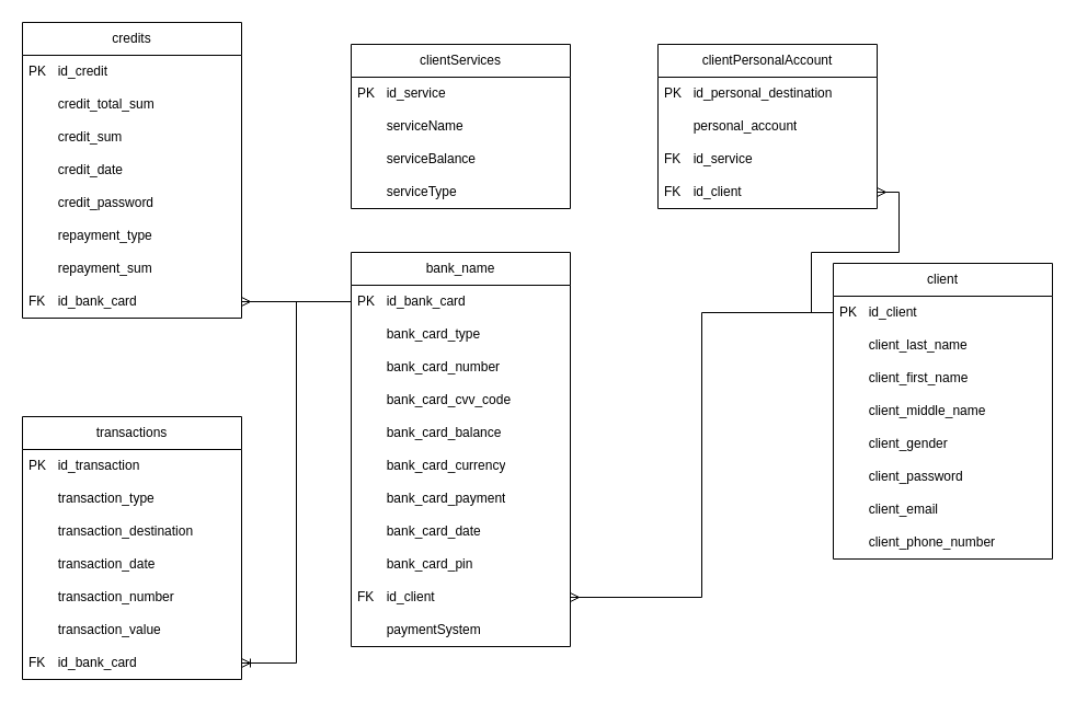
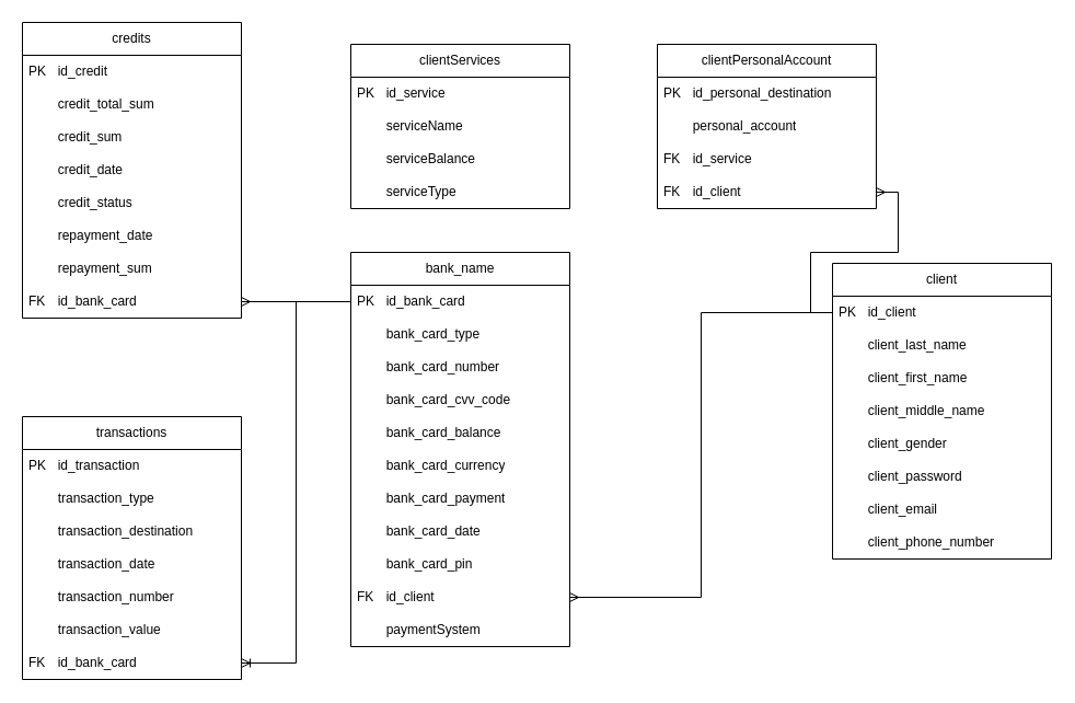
  <mxCell id="0" />
  <mxCell id="1" parent="0" />
  <mxCell id="2" value="clientServices" style="swimlane;fontStyle=0;childLayout=stackLayout;horizontal=1;startSize=30;horizontalStack=0;resizeParent=1;resizeParentMax=0;resizeLast=0;collapsible=1;marginBottom=0;whiteSpace=wrap;html=1;" vertex="1" parent="1"><mxGeometry x="320" y="40" width="200" height="150" as="geometry" /></mxCell>
  <mxCell id="3" value="PK&lt;span style=&quot;white-space: pre;&quot;&gt;&#09;&lt;/span&gt;id_service" style="text;strokeColor=none;fillColor=none;align=left;verticalAlign=middle;spacingLeft=4;spacingRight=4;overflow=hidden;points=[[0,0.5],[1,0.5]];portConstraint=eastwest;rotatable=0;whiteSpace=wrap;html=1;" vertex="1" parent="2"><mxGeometry y="30" width="200" height="30" as="geometry" /></mxCell>
  <mxCell id="4" value="&lt;span style=&quot;white-space: pre;&quot;&gt;&#09;&lt;/span&gt;serviceName" style="text;strokeColor=none;fillColor=none;align=left;verticalAlign=middle;spacingLeft=4;spacingRight=4;overflow=hidden;points=[[0,0.5],[1,0.5]];portConstraint=eastwest;rotatable=0;whiteSpace=wrap;html=1;" vertex="1" parent="2"><mxGeometry y="60" width="200" height="30" as="geometry" /></mxCell>
  <mxCell id="5" value="&amp;nbsp;&amp;nbsp;&lt;span style=&quot;white-space: pre;&quot;&gt;&#09;&lt;/span&gt;serviceBalance" style="text;strokeColor=none;fillColor=none;align=left;verticalAlign=middle;spacingLeft=4;spacingRight=4;overflow=hidden;points=[[0,0.5],[1,0.5]];portConstraint=eastwest;rotatable=0;whiteSpace=wrap;html=1;" vertex="1" parent="2"><mxGeometry y="90" width="200" height="30" as="geometry" /></mxCell>
  <mxCell id="6" value="&amp;nbsp;&amp;nbsp;&lt;span style=&quot;white-space: pre;&quot;&gt;&#09;&lt;/span&gt;serviceType" style="text;strokeColor=none;fillColor=none;align=left;verticalAlign=middle;spacingLeft=4;spacingRight=4;overflow=hidden;points=[[0,0.5],[1,0.5]];portConstraint=eastwest;rotatable=0;whiteSpace=wrap;html=1;" vertex="1" parent="2"><mxGeometry y="120" width="200" height="30" as="geometry" /></mxCell>
  <mxCell id="7" value="clientPersonalAccount" style="swimlane;fontStyle=0;childLayout=stackLayout;horizontal=1;startSize=30;horizontalStack=0;resizeParent=1;resizeParentMax=0;resizeLast=0;collapsible=1;marginBottom=0;whiteSpace=wrap;html=1;" vertex="1" parent="1"><mxGeometry x="600" y="40" width="200" height="150" as="geometry" /></mxCell>
  <mxCell id="8" value="PK&lt;span style=&quot;white-space: pre;&quot;&gt;&#09;&lt;/span&gt;id_personal_destination" style="text;strokeColor=none;fillColor=none;align=left;verticalAlign=middle;spacingLeft=4;spacingRight=4;overflow=hidden;points=[[0,0.5],[1,0.5]];portConstraint=eastwest;rotatable=0;whiteSpace=wrap;html=1;" vertex="1" parent="7"><mxGeometry y="30" width="200" height="30" as="geometry" /></mxCell>
  <mxCell id="9" value="&amp;nbsp;&amp;nbsp;&lt;span style=&quot;white-space: pre;&quot;&gt;&#09;&lt;/span&gt;personal_account" style="text;strokeColor=none;fillColor=none;align=left;verticalAlign=middle;spacingLeft=4;spacingRight=4;overflow=hidden;points=[[0,0.5],[1,0.5]];portConstraint=eastwest;rotatable=0;whiteSpace=wrap;html=1;" vertex="1" parent="7"><mxGeometry y="60" width="200" height="30" as="geometry" /></mxCell>
  <mxCell id="10" value="FK&lt;span style=&quot;white-space: pre;&quot;&gt;&#09;&lt;/span&gt;id_service" style="text;strokeColor=none;fillColor=none;align=left;verticalAlign=middle;spacingLeft=4;spacingRight=4;overflow=hidden;points=[[0,0.5],[1,0.5]];portConstraint=eastwest;rotatable=0;whiteSpace=wrap;html=1;" vertex="1" parent="7"><mxGeometry y="90" width="200" height="30" as="geometry" /></mxCell>
  <mxCell id="11" value="FK&lt;span style=&quot;white-space: pre;&quot;&gt;&#09;&lt;/span&gt;id_client" style="text;strokeColor=none;fillColor=none;align=left;verticalAlign=middle;spacingLeft=4;spacingRight=4;overflow=hidden;points=[[0,0.5],[1,0.5]];portConstraint=eastwest;rotatable=0;whiteSpace=wrap;html=1;" vertex="1" parent="7"><mxGeometry y="120" width="200" height="30" as="geometry" /></mxCell>
  <mxCell id="12" value="client" style="swimlane;fontStyle=0;childLayout=stackLayout;horizontal=1;startSize=30;horizontalStack=0;resizeParent=1;resizeParentMax=0;resizeLast=0;collapsible=1;marginBottom=0;whiteSpace=wrap;html=1;" vertex="1" parent="1"><mxGeometry x="760" y="240" width="200" height="270" as="geometry" /></mxCell>
  <mxCell id="13" value="PK&lt;span style=&quot;white-space: pre;&quot;&gt;&#09;&lt;/span&gt;id_client" style="text;strokeColor=none;fillColor=none;align=left;verticalAlign=middle;spacingLeft=4;spacingRight=4;overflow=hidden;points=[[0,0.5],[1,0.5]];portConstraint=eastwest;rotatable=0;whiteSpace=wrap;html=1;" vertex="1" parent="12"><mxGeometry y="30" width="200" height="30" as="geometry" /></mxCell>
  <mxCell id="14" value="&amp;nbsp;&amp;nbsp;&lt;span style=&quot;white-space: pre;&quot;&gt;&#09;&lt;/span&gt;client_last_name" style="text;strokeColor=none;fillColor=none;align=left;verticalAlign=middle;spacingLeft=4;spacingRight=4;overflow=hidden;points=[[0,0.5],[1,0.5]];portConstraint=eastwest;rotatable=0;whiteSpace=wrap;html=1;" vertex="1" parent="12"><mxGeometry y="60" width="200" height="30" as="geometry" /></mxCell>
  <mxCell id="15" value="&amp;nbsp;&amp;nbsp;&lt;span style=&quot;white-space: pre;&quot;&gt;&#09;&lt;/span&gt;client_first_name" style="text;strokeColor=none;fillColor=none;align=left;verticalAlign=middle;spacingLeft=4;spacingRight=4;overflow=hidden;points=[[0,0.5],[1,0.5]];portConstraint=eastwest;rotatable=0;whiteSpace=wrap;html=1;" vertex="1" parent="12"><mxGeometry y="90" width="200" height="30" as="geometry" /></mxCell>
  <mxCell id="16" value="&amp;nbsp;&amp;nbsp;&lt;span style=&quot;white-space: pre;&quot;&gt;&#09;&lt;/span&gt;client_middle_name" style="text;strokeColor=none;fillColor=none;align=left;verticalAlign=middle;spacingLeft=4;spacingRight=4;overflow=hidden;points=[[0,0.5],[1,0.5]];portConstraint=eastwest;rotatable=0;whiteSpace=wrap;html=1;" vertex="1" parent="12"><mxGeometry y="120" width="200" height="30" as="geometry" /></mxCell>
  <mxCell id="17" value="&amp;nbsp;&amp;nbsp;&lt;span style=&quot;white-space: pre;&quot;&gt;&#09;&lt;/span&gt;client_gender" style="text;strokeColor=none;fillColor=none;align=left;verticalAlign=middle;spacingLeft=4;spacingRight=4;overflow=hidden;points=[[0,0.5],[1,0.5]];portConstraint=eastwest;rotatable=0;whiteSpace=wrap;html=1;" vertex="1" parent="12"><mxGeometry y="150" width="200" height="30" as="geometry" /></mxCell>
  <mxCell id="18" value="&amp;nbsp;&amp;nbsp;&lt;span style=&quot;white-space: pre;&quot;&gt;&#09;&lt;/span&gt;client_password" style="text;strokeColor=none;fillColor=none;align=left;verticalAlign=middle;spacingLeft=4;spacingRight=4;overflow=hidden;points=[[0,0.5],[1,0.5]];portConstraint=eastwest;rotatable=0;whiteSpace=wrap;html=1;" vertex="1" parent="12"><mxGeometry y="180" width="200" height="30" as="geometry" /></mxCell>
  <mxCell id="19" value="&amp;nbsp;&amp;nbsp;&lt;span style=&quot;white-space: pre;&quot;&gt;&#09;&lt;/span&gt;client_email" style="text;strokeColor=none;fillColor=none;align=left;verticalAlign=middle;spacingLeft=4;spacingRight=4;overflow=hidden;points=[[0,0.5],[1,0.5]];portConstraint=eastwest;rotatable=0;whiteSpace=wrap;html=1;" vertex="1" parent="12"><mxGeometry y="210" width="200" height="30" as="geometry" /></mxCell>
  <mxCell id="20" value="&amp;nbsp;&amp;nbsp;&lt;span style=&quot;white-space: pre;&quot;&gt;&#09;&lt;/span&gt;client_phone_number" style="text;strokeColor=none;fillColor=none;align=left;verticalAlign=middle;spacingLeft=4;spacingRight=4;overflow=hidden;points=[[0,0.5],[1,0.5]];portConstraint=eastwest;rotatable=0;whiteSpace=wrap;html=1;" vertex="1" parent="12"><mxGeometry y="240" width="200" height="30" as="geometry" /></mxCell>
  <mxCell id="21" style="edgeStyle=orthogonalEdgeStyle;rounded=0;orthogonalLoop=1;jettySize=auto;html=1;exitX=0;exitY=0.5;exitDx=0;exitDy=0;entryX=1;entryY=0.5;entryDx=0;entryDy=0;endArrow=ERmany;endFill=0;" edge="1" parent="1" source="13" target="11"><mxGeometry relative="1" as="geometry" /></mxCell>
  <mxCell id="22" value="bank_name" style="swimlane;fontStyle=0;childLayout=stackLayout;horizontal=1;startSize=30;horizontalStack=0;resizeParent=1;resizeParentMax=0;resizeLast=0;collapsible=1;marginBottom=0;whiteSpace=wrap;html=1;" vertex="1" parent="1"><mxGeometry x="320" y="230" width="200" height="360" as="geometry" /></mxCell>
  <mxCell id="23" value="PK&lt;span style=&quot;white-space: pre;&quot;&gt;&#09;&lt;/span&gt;id_bank_card" style="text;strokeColor=none;fillColor=none;align=left;verticalAlign=middle;spacingLeft=4;spacingRight=4;overflow=hidden;points=[[0,0.5],[1,0.5]];portConstraint=eastwest;rotatable=0;whiteSpace=wrap;html=1;" vertex="1" parent="22"><mxGeometry y="30" width="200" height="30" as="geometry" /></mxCell>
  <mxCell id="24" value="&amp;nbsp;&amp;nbsp;&lt;span style=&quot;white-space: pre;&quot;&gt;&#09;&lt;/span&gt;bank_card_type" style="text;strokeColor=none;fillColor=none;align=left;verticalAlign=middle;spacingLeft=4;spacingRight=4;overflow=hidden;points=[[0,0.5],[1,0.5]];portConstraint=eastwest;rotatable=0;whiteSpace=wrap;html=1;" vertex="1" parent="22"><mxGeometry y="60" width="200" height="30" as="geometry" /></mxCell>
  <mxCell id="25" value="&amp;nbsp;&amp;nbsp;&lt;span style=&quot;white-space: pre;&quot;&gt;&#09;&lt;/span&gt;bank_card_number" style="text;strokeColor=none;fillColor=none;align=left;verticalAlign=middle;spacingLeft=4;spacingRight=4;overflow=hidden;points=[[0,0.5],[1,0.5]];portConstraint=eastwest;rotatable=0;whiteSpace=wrap;html=1;" vertex="1" parent="22"><mxGeometry y="90" width="200" height="30" as="geometry" /></mxCell>
  <mxCell id="26" value="&amp;nbsp;&amp;nbsp;&lt;span style=&quot;white-space: pre;&quot;&gt;&#09;&lt;/span&gt;bank_card_cvv_code" style="text;strokeColor=none;fillColor=none;align=left;verticalAlign=middle;spacingLeft=4;spacingRight=4;overflow=hidden;points=[[0,0.5],[1,0.5]];portConstraint=eastwest;rotatable=0;whiteSpace=wrap;html=1;" vertex="1" parent="22"><mxGeometry y="120" width="200" height="30" as="geometry" /></mxCell>
  <mxCell id="27" value="&amp;nbsp;&amp;nbsp;&lt;span style=&quot;white-space: pre;&quot;&gt;&#09;&lt;/span&gt;bank_card_balance" style="text;strokeColor=none;fillColor=none;align=left;verticalAlign=middle;spacingLeft=4;spacingRight=4;overflow=hidden;points=[[0,0.5],[1,0.5]];portConstraint=eastwest;rotatable=0;whiteSpace=wrap;html=1;" vertex="1" parent="22"><mxGeometry y="150" width="200" height="30" as="geometry" /></mxCell>
  <mxCell id="28" value="&amp;nbsp;&amp;nbsp;&lt;span style=&quot;white-space: pre;&quot;&gt;&#09;&lt;/span&gt;bank_card_currency" style="text;strokeColor=none;fillColor=none;align=left;verticalAlign=middle;spacingLeft=4;spacingRight=4;overflow=hidden;points=[[0,0.5],[1,0.5]];portConstraint=eastwest;rotatable=0;whiteSpace=wrap;html=1;" vertex="1" parent="22"><mxGeometry y="180" width="200" height="30" as="geometry" /></mxCell>
  <mxCell id="29" value="&amp;nbsp;&amp;nbsp;&lt;span style=&quot;white-space: pre;&quot;&gt;&#09;&lt;/span&gt;bank_card_payment" style="text;strokeColor=none;fillColor=none;align=left;verticalAlign=middle;spacingLeft=4;spacingRight=4;overflow=hidden;points=[[0,0.5],[1,0.5]];portConstraint=eastwest;rotatable=0;whiteSpace=wrap;html=1;" vertex="1" parent="22"><mxGeometry y="210" width="200" height="30" as="geometry" /></mxCell>
  <mxCell id="30" value="&amp;nbsp;&amp;nbsp;&lt;span style=&quot;white-space: pre;&quot;&gt;&#09;&lt;/span&gt;bank_card_date" style="text;strokeColor=none;fillColor=none;align=left;verticalAlign=middle;spacingLeft=4;spacingRight=4;overflow=hidden;points=[[0,0.5],[1,0.5]];portConstraint=eastwest;rotatable=0;whiteSpace=wrap;html=1;" vertex="1" parent="22"><mxGeometry y="240" width="200" height="30" as="geometry" /></mxCell>
  <mxCell id="31" value="&amp;nbsp;&amp;nbsp;&lt;span style=&quot;white-space: pre;&quot;&gt;&#09;&lt;/span&gt;bank_card_pin" style="text;strokeColor=none;fillColor=none;align=left;verticalAlign=middle;spacingLeft=4;spacingRight=4;overflow=hidden;points=[[0,0.5],[1,0.5]];portConstraint=eastwest;rotatable=0;whiteSpace=wrap;html=1;" vertex="1" parent="22"><mxGeometry y="270" width="200" height="30" as="geometry" /></mxCell>
  <mxCell id="32" value="FK&lt;span style=&quot;white-space: pre;&quot;&gt;&#09;&lt;/span&gt;id_client" style="text;strokeColor=none;fillColor=none;align=left;verticalAlign=middle;spacingLeft=4;spacingRight=4;overflow=hidden;points=[[0,0.5],[1,0.5]];portConstraint=eastwest;rotatable=0;whiteSpace=wrap;html=1;" vertex="1" parent="22"><mxGeometry y="300" width="200" height="30" as="geometry" /></mxCell>
  <mxCell id="33" value="&amp;nbsp;&amp;nbsp;&lt;span style=&quot;white-space: pre;&quot;&gt;&#09;&lt;/span&gt;paymentSystem" style="text;strokeColor=none;fillColor=none;align=left;verticalAlign=middle;spacingLeft=4;spacingRight=4;overflow=hidden;points=[[0,0.5],[1,0.5]];portConstraint=eastwest;rotatable=0;whiteSpace=wrap;html=1;" vertex="1" parent="22"><mxGeometry y="330" width="200" height="30" as="geometry" /></mxCell>
  <mxCell id="34" style="edgeStyle=orthogonalEdgeStyle;rounded=0;orthogonalLoop=1;jettySize=auto;html=1;exitX=0;exitY=0.5;exitDx=0;exitDy=0;entryX=1;entryY=0.5;entryDx=0;entryDy=0;endArrow=ERmany;endFill=0;" edge="1" parent="1" source="13" target="32"><mxGeometry relative="1" as="geometry" /></mxCell>
  <mxCell id="35" value="credits" style="swimlane;fontStyle=0;childLayout=stackLayout;horizontal=1;startSize=30;horizontalStack=0;resizeParent=1;resizeParentMax=0;resizeLast=0;collapsible=1;marginBottom=0;whiteSpace=wrap;html=1;" vertex="1" parent="1"><mxGeometry x="20" y="20" width="200" height="270" as="geometry" /></mxCell>
  <mxCell id="36" value="PK&lt;span style=&quot;white-space: pre;&quot;&gt;&#09;&lt;/span&gt;id_credit" style="text;strokeColor=none;fillColor=none;align=left;verticalAlign=middle;spacingLeft=4;spacingRight=4;overflow=hidden;points=[[0,0.5],[1,0.5]];portConstraint=eastwest;rotatable=0;whiteSpace=wrap;html=1;" vertex="1" parent="35"><mxGeometry y="30" width="200" height="30" as="geometry" /></mxCell>
  <mxCell id="37" value="&amp;nbsp;&amp;nbsp;&lt;span style=&quot;white-space: pre;&quot;&gt;&#09;&lt;/span&gt;credit_total_sum" style="text;strokeColor=none;fillColor=none;align=left;verticalAlign=middle;spacingLeft=4;spacingRight=4;overflow=hidden;points=[[0,0.5],[1,0.5]];portConstraint=eastwest;rotatable=0;whiteSpace=wrap;html=1;" vertex="1" parent="35"><mxGeometry y="60" width="200" height="30" as="geometry" /></mxCell>
  <mxCell id="38" value="&amp;nbsp;&amp;nbsp;&lt;span style=&quot;white-space: pre;&quot;&gt;&#09;&lt;/span&gt;credit_sum" style="text;strokeColor=none;fillColor=none;align=left;verticalAlign=middle;spacingLeft=4;spacingRight=4;overflow=hidden;points=[[0,0.5],[1,0.5]];portConstraint=eastwest;rotatable=0;whiteSpace=wrap;html=1;" vertex="1" parent="35"><mxGeometry y="90" width="200" height="30" as="geometry" /></mxCell>
  <mxCell id="39" value="&amp;nbsp;&amp;nbsp;&lt;span style=&quot;white-space: pre;&quot;&gt;&#09;&lt;/span&gt;credit_date" style="text;strokeColor=none;fillColor=none;align=left;verticalAlign=middle;spacingLeft=4;spacingRight=4;overflow=hidden;points=[[0,0.5],[1,0.5]];portConstraint=eastwest;rotatable=0;whiteSpace=wrap;html=1;" vertex="1" parent="35"><mxGeometry y="120" width="200" height="30" as="geometry" /></mxCell>
- <mxCell id="40" value="&amp;nbsp;&amp;nbsp;&lt;span style=&quot;white-space: pre;&quot;&gt;&#09;&lt;/span&gt;credit_password" style="text;strokeColor=none;fillColor=none;align=left;verticalAlign=middle;spacingLeft=4;spacingRight=4;overflow=hidden;points=[[0,0.5],[1,0.5]];portConstraint=eastwest;rotatable=0;whiteSpace=wrap;html=1;" vertex="1" parent="35"><mxGeometry y="150" width="200" height="30" as="geometry" /></mxCell>
- <mxCell id="41" value="&amp;nbsp;&amp;nbsp;&lt;span style=&quot;white-space: pre;&quot;&gt;&#09;&lt;/span&gt;repayment_type" style="text;strokeColor=none;fillColor=none;align=left;verticalAlign=middle;spacingLeft=4;spacingRight=4;overflow=hidden;points=[[0,0.5],[1,0.5]];portConstraint=eastwest;rotatable=0;whiteSpace=wrap;html=1;" vertex="1" parent="35"><mxGeometry y="180" width="200" height="30" as="geometry" /></mxCell>
+ <mxCell id="40" value="&amp;nbsp;&amp;nbsp;&lt;span style=&quot;white-space: pre;&quot;&gt;&#09;&lt;/span&gt;credit_status" style="text;strokeColor=none;fillColor=none;align=left;verticalAlign=middle;spacingLeft=4;spacingRight=4;overflow=hidden;points=[[0,0.5],[1,0.5]];portConstraint=eastwest;rotatable=0;whiteSpace=wrap;html=1;" vertex="1" parent="35"><mxGeometry y="150" width="200" height="30" as="geometry" /></mxCell>
+ <mxCell id="41" value="&amp;nbsp;&amp;nbsp;&lt;span style=&quot;white-space: pre;&quot;&gt;&#09;&lt;/span&gt;repayment_date" style="text;strokeColor=none;fillColor=none;align=left;verticalAlign=middle;spacingLeft=4;spacingRight=4;overflow=hidden;points=[[0,0.5],[1,0.5]];portConstraint=eastwest;rotatable=0;whiteSpace=wrap;html=1;" vertex="1" parent="35"><mxGeometry y="180" width="200" height="30" as="geometry" /></mxCell>
  <mxCell id="42" value="&amp;nbsp;&amp;nbsp;&lt;span style=&quot;white-space: pre;&quot;&gt;&#09;&lt;/span&gt;repayment_sum" style="text;strokeColor=none;fillColor=none;align=left;verticalAlign=middle;spacingLeft=4;spacingRight=4;overflow=hidden;points=[[0,0.5],[1,0.5]];portConstraint=eastwest;rotatable=0;whiteSpace=wrap;html=1;" vertex="1" parent="35"><mxGeometry y="210" width="200" height="30" as="geometry" /></mxCell>
  <mxCell id="43" value="FK&amp;nbsp;&amp;nbsp;&lt;span style=&quot;white-space: pre;&quot;&gt;&#09;&lt;/span&gt;id_bank_card" style="text;strokeColor=none;fillColor=none;align=left;verticalAlign=middle;spacingLeft=4;spacingRight=4;overflow=hidden;points=[[0,0.5],[1,0.5]];portConstraint=eastwest;rotatable=0;whiteSpace=wrap;html=1;" vertex="1" parent="35"><mxGeometry y="240" width="200" height="30" as="geometry" /></mxCell>
  <mxCell id="44" style="edgeStyle=orthogonalEdgeStyle;rounded=0;orthogonalLoop=1;jettySize=auto;html=1;exitX=0;exitY=0.5;exitDx=0;exitDy=0;entryX=1;entryY=0.5;entryDx=0;entryDy=0;endArrow=ERmany;endFill=0;" edge="1" parent="1" source="23" target="43"><mxGeometry relative="1" as="geometry" /></mxCell>
  <mxCell id="45" value="transactions" style="swimlane;fontStyle=0;childLayout=stackLayout;horizontal=1;startSize=30;horizontalStack=0;resizeParent=1;resizeParentMax=0;resizeLast=0;collapsible=1;marginBottom=0;whiteSpace=wrap;html=1;" vertex="1" parent="1"><mxGeometry x="20" y="380" width="200" height="240" as="geometry" /></mxCell>
  <mxCell id="46" value="PK&lt;span style=&quot;white-space: pre;&quot;&gt;&#09;&lt;/span&gt;id_transaction" style="text;strokeColor=none;fillColor=none;align=left;verticalAlign=middle;spacingLeft=4;spacingRight=4;overflow=hidden;points=[[0,0.5],[1,0.5]];portConstraint=eastwest;rotatable=0;whiteSpace=wrap;html=1;" vertex="1" parent="45"><mxGeometry y="30" width="200" height="30" as="geometry" /></mxCell>
  <mxCell id="47" value="&amp;nbsp;&amp;nbsp;&lt;span style=&quot;white-space: pre;&quot;&gt;&#09;&lt;/span&gt;transaction_type" style="text;strokeColor=none;fillColor=none;align=left;verticalAlign=middle;spacingLeft=4;spacingRight=4;overflow=hidden;points=[[0,0.5],[1,0.5]];portConstraint=eastwest;rotatable=0;whiteSpace=wrap;html=1;" vertex="1" parent="45"><mxGeometry y="60" width="200" height="30" as="geometry" /></mxCell>
  <mxCell id="48" value="&amp;nbsp;&amp;nbsp;&lt;span style=&quot;white-space: pre;&quot;&gt;&#09;&lt;/span&gt;transaction_destination" style="text;strokeColor=none;fillColor=none;align=left;verticalAlign=middle;spacingLeft=4;spacingRight=4;overflow=hidden;points=[[0,0.5],[1,0.5]];portConstraint=eastwest;rotatable=0;whiteSpace=wrap;html=1;" vertex="1" parent="45"><mxGeometry y="90" width="200" height="30" as="geometry" /></mxCell>
  <mxCell id="49" value="&amp;nbsp;&amp;nbsp;&lt;span style=&quot;white-space: pre;&quot;&gt;&#09;&lt;/span&gt;transaction_date" style="text;strokeColor=none;fillColor=none;align=left;verticalAlign=middle;spacingLeft=4;spacingRight=4;overflow=hidden;points=[[0,0.5],[1,0.5]];portConstraint=eastwest;rotatable=0;whiteSpace=wrap;html=1;" vertex="1" parent="45"><mxGeometry y="120" width="200" height="30" as="geometry" /></mxCell>
  <mxCell id="50" value="&amp;nbsp;&amp;nbsp;&lt;span style=&quot;white-space: pre;&quot;&gt;&#09;&lt;/span&gt;transaction_number" style="text;strokeColor=none;fillColor=none;align=left;verticalAlign=middle;spacingLeft=4;spacingRight=4;overflow=hidden;points=[[0,0.5],[1,0.5]];portConstraint=eastwest;rotatable=0;whiteSpace=wrap;html=1;" vertex="1" parent="45"><mxGeometry y="150" width="200" height="30" as="geometry" /></mxCell>
  <mxCell id="51" value="&amp;nbsp;&amp;nbsp;&lt;span style=&quot;white-space: pre;&quot;&gt;&#09;&lt;/span&gt;transaction_value" style="text;strokeColor=none;fillColor=none;align=left;verticalAlign=middle;spacingLeft=4;spacingRight=4;overflow=hidden;points=[[0,0.5],[1,0.5]];portConstraint=eastwest;rotatable=0;whiteSpace=wrap;html=1;" vertex="1" parent="45"><mxGeometry y="180" width="200" height="30" as="geometry" /></mxCell>
  <mxCell id="52" value="FK&amp;nbsp;&amp;nbsp;&lt;span style=&quot;white-space: pre;&quot;&gt;&#09;&lt;/span&gt;id_bank_card" style="text;strokeColor=none;fillColor=none;align=left;verticalAlign=middle;spacingLeft=4;spacingRight=4;overflow=hidden;points=[[0,0.5],[1,0.5]];portConstraint=eastwest;rotatable=0;whiteSpace=wrap;html=1;" vertex="1" parent="45"><mxGeometry y="210" width="200" height="30" as="geometry" /></mxCell>
  <mxCell id="53" style="edgeStyle=orthogonalEdgeStyle;rounded=0;orthogonalLoop=1;jettySize=auto;html=1;exitX=0;exitY=0.5;exitDx=0;exitDy=0;entryX=1;entryY=0.5;entryDx=0;entryDy=0;endArrow=ERoneToMany;endFill=0;" edge="1" parent="1" source="23" target="52"><mxGeometry relative="1" as="geometry" /></mxCell>
